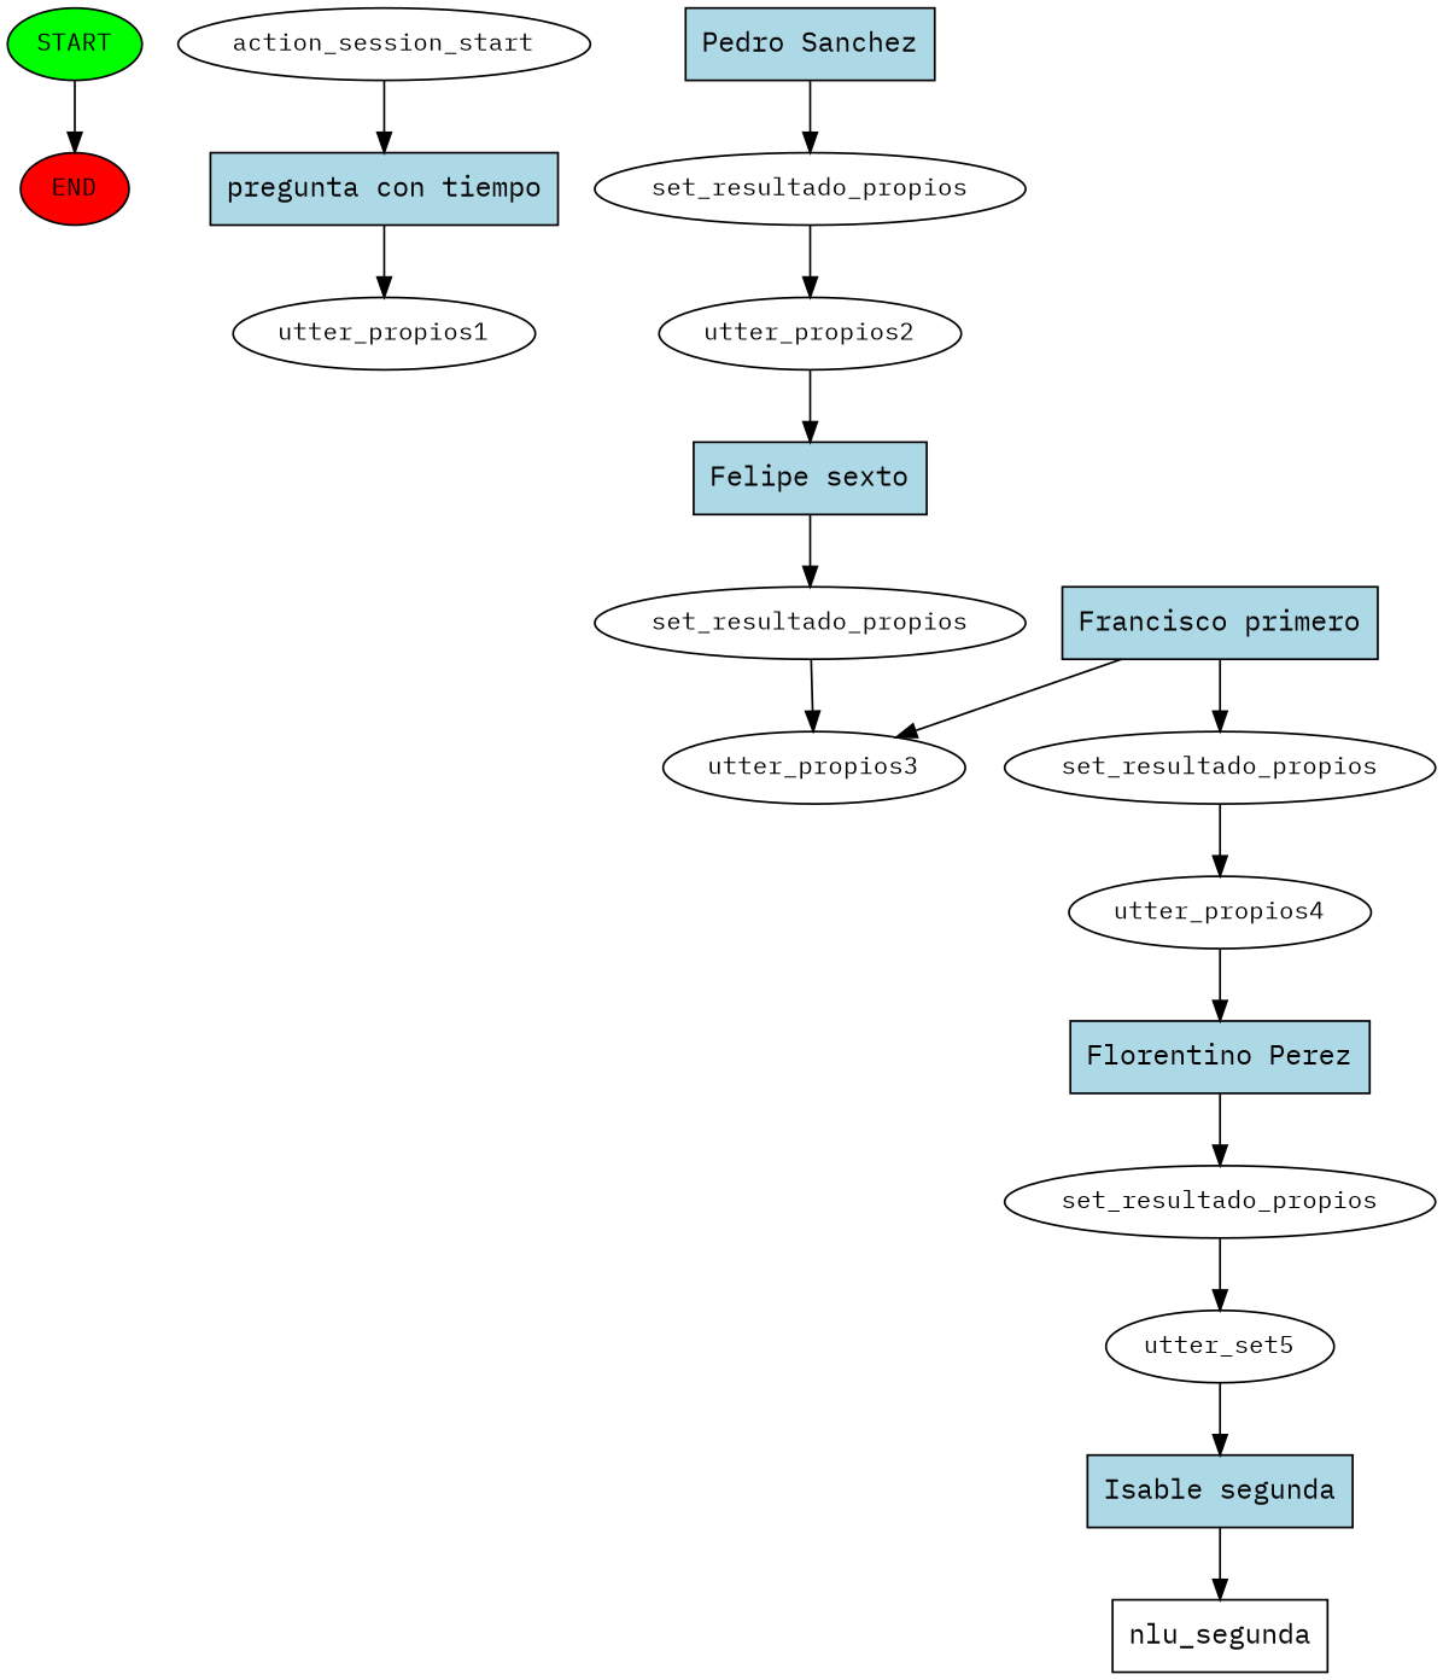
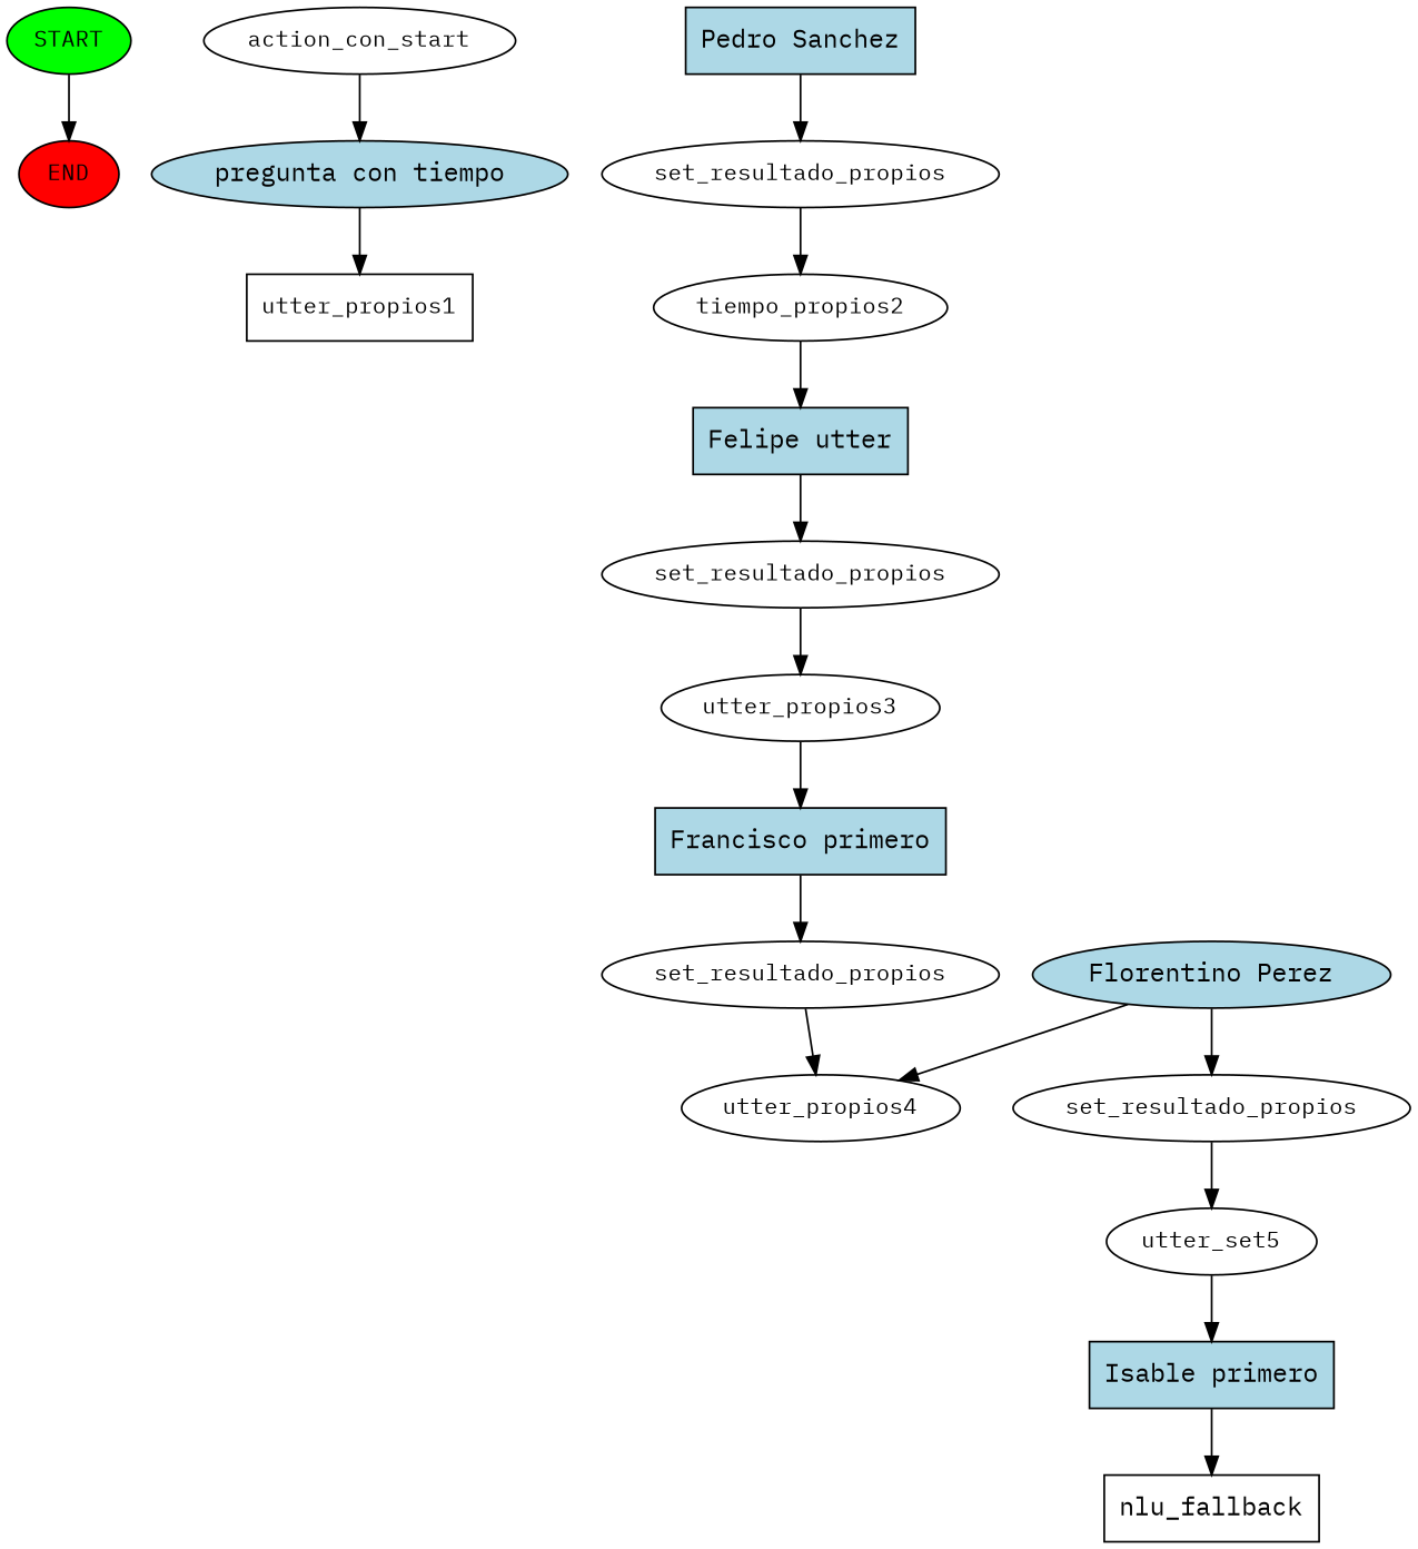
  digraph {
    fontname="IBM Plex Mono"
    node [fontname="IBM Plex Mono" fontsize=12]
    edge [fontname="IBM Plex Mono"]
    n1 [fillcolor=green label=START style=filled]
    n2 [fillcolor=red label=END style=filled]
-   n3 [label=action_session_start]
-   n4 [fillcolor=lightblue label="pregunta con tiempo" shape=rect style=filled fontsize=""]
-   n5 [label=utter_propios1]
+   n3 [label=action_con_start]
+   n4 [fillcolor=lightblue label="pregunta con tiempo" shape=ellipse style=filled fontsize=""]
+   n5 [label=utter_propios1 shape=box]
    n6 [fillcolor=lightblue label="Pedro Sanchez" shape=rect style=filled fontsize=""]
    n7 [label=set_resultado_propios]
-   n8 [label=utter_propios2]
-   n9 [fillcolor=lightblue label="Felipe sexto" shape=rect style=filled fontsize=""]
+   n8 [label=tiempo_propios2]
+   n9 [fillcolor=lightblue label="Felipe utter" shape=rect style=filled fontsize=""]
    n10 [label=set_resultado_propios]
    n11 [label=utter_propios3]
    n12 [fillcolor=lightblue label="Francisco primero" shape=rect style=filled fontsize=""]
    n13 [label=set_resultado_propios]
    n14 [label=utter_propios4]
-   n15 [fillcolor=lightblue label="Florentino Perez" shape=rect style=filled fontsize=""]
+   n15 [fillcolor=lightblue label="Florentino Perez" shape=ellipse style=filled fontsize=""]
    n16 [label=set_resultado_propios]
    n17 [label=utter_set5]
-   n18 [fillcolor=lightblue label="Isable segunda" shape=rect style=filled fontsize=""]
-   n19 [label=nlu_segunda shape=rect fontsize=""]
+   n18 [fillcolor=lightblue label="Isable primero" shape=rect style=filled fontsize=""]
+   n19 [label=nlu_fallback shape=rect fontsize=""]
    n1 -> n2
    n3 -> n4
    n4 -> n5
    n6 -> n7
    n7 -> n8
    n8 -> n9
    n9 -> n10
    n10 -> n11
-   n12 -> n11
+   n11 -> n12
    n12 -> n13
    n13 -> n14
-   n14 -> n15
+   n15 -> n14
    n15 -> n16
    n16 -> n17
    n17 -> n18
    n18 -> n19
  }
